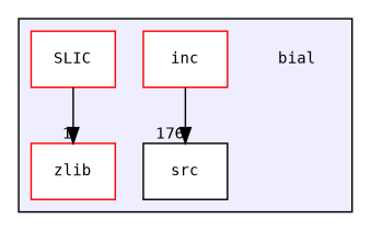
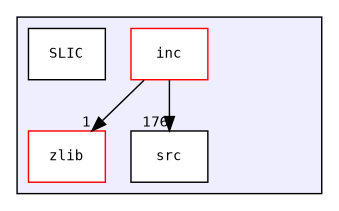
  digraph {
    compound=true
    fontname="DejaVu Sans Mono"
    node [fontname="DejaVu Sans Mono" fontsize=10 shape=box color=red fillcolor=white style=filled]
    edge [fontname="DejaVu Sans Mono" labeldistance=1.5 labelfontname=Helvetica labelfontsize=10]
-   n1 [label=bial shape=plaintext color="" fillcolor="" style=""]
    n2 [label=inc]
-   n3 [label=SLIC]
+   n3 [color=black label=SLIC]
    n4 [color=black label=src]
    n5 [label=zlib]
    subgraph cluster_1 {
      bgcolor="#eeeeff"
      pencolor=black
-     n1
      n2
      n3
      n4
      n5
    }
    n2 -> n4 [headlabel=176]
-   n3 -> n5 [headlabel=1]
+   n2 -> n5 [headlabel=1]
  }
